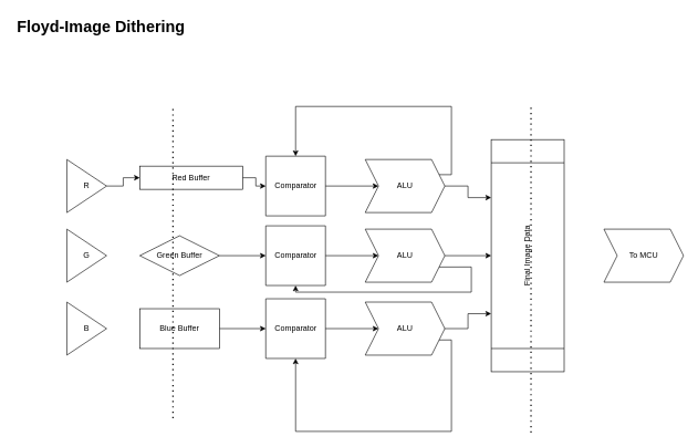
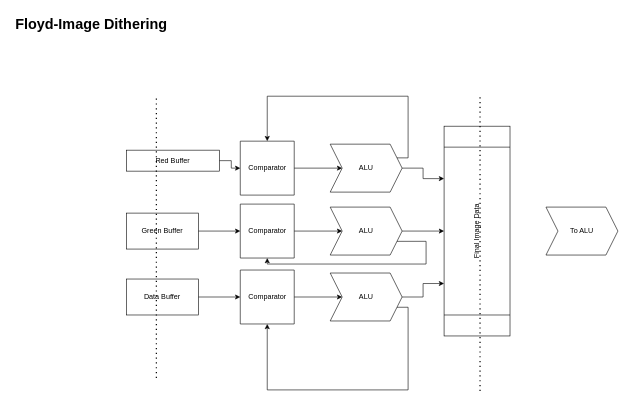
  <mxCell id="0" />
  <mxCell id="1" parent="0" />
- <mxCell id="2" value="" style="edgeStyle=orthogonalEdgeStyle;rounded=0;orthogonalLoop=1;jettySize=auto;html=1;" parent="1" source="3" target="8" edge="1"><mxGeometry relative="1" as="geometry" /></mxCell>
- <mxCell id="3" value="R" style="triangle;whiteSpace=wrap;html=1;" parent="1" vertex="1"><mxGeometry x="100" y="240" width="60" height="80" as="geometry" /></mxCell>
  <mxCell id="4" value="" style="swimlane;startSize=0;" parent="1" vertex="1"><mxGeometry x="400" y="235" width="90" height="90" as="geometry" /></mxCell>
  <mxCell id="5" value="Comparator" style="text;html=1;align=center;verticalAlign=middle;resizable=0;points=[];autosize=1;strokeColor=none;fillColor=none;" parent="4" vertex="1"><mxGeometry y="30" width="90" height="30" as="geometry" /></mxCell>
  <mxCell id="6" value="" style="edgeStyle=orthogonalEdgeStyle;rounded=0;orthogonalLoop=1;jettySize=auto;html=1;entryX=0;entryY=0.5;entryDx=0;entryDy=0;" parent="1" source="5" target="32" edge="1"><mxGeometry relative="1" as="geometry"><mxPoint x="550" y="280" as="targetPoint" /></mxGeometry></mxCell>
  <mxCell id="7" value="" style="edgeStyle=orthogonalEdgeStyle;rounded=0;orthogonalLoop=1;jettySize=auto;html=1;" parent="1" source="8" target="5" edge="1"><mxGeometry relative="1" as="geometry" /></mxCell>
  <mxCell id="8" value="Red Buffer" style="whiteSpace=wrap;html=1;" parent="1" vertex="1"><mxGeometry x="210" y="250" width="155" height="35" as="geometry" /></mxCell>
  <mxCell id="9" value="&lt;h1&gt;Floyd-Image Dithering&lt;/h1&gt;" style="text;html=1;strokeColor=none;fillColor=none;spacing=5;spacingTop=-20;whiteSpace=wrap;overflow=hidden;rounded=0;" parent="1" vertex="1"><mxGeometry y="20" width="370" height="120" as="geometry" x="20" /></mxCell>
- <mxCell id="10" value="G" style="triangle;whiteSpace=wrap;html=1;" vertex="1" parent="1"><mxGeometry x="100" y="345" width="60" height="80" as="geometry" /></mxCell>
  <mxCell id="11" value="" style="swimlane;startSize=0;" vertex="1" parent="1"><mxGeometry x="400" y="340" width="90" height="90" as="geometry" /></mxCell>
  <mxCell id="12" value="Comparator" style="text;html=1;align=center;verticalAlign=middle;resizable=0;points=[];autosize=1;strokeColor=none;fillColor=none;" vertex="1" parent="11"><mxGeometry y="30" width="90" height="30" as="geometry" /></mxCell>
  <mxCell id="13" value="" style="edgeStyle=orthogonalEdgeStyle;rounded=0;orthogonalLoop=1;jettySize=auto;html=1;entryX=0;entryY=0.5;entryDx=0;entryDy=0;" edge="1" parent="1" source="12" target="29"><mxGeometry relative="1" as="geometry"><mxPoint x="530" y="390" as="targetPoint" /></mxGeometry></mxCell>
  <mxCell id="14" value="" style="edgeStyle=orthogonalEdgeStyle;rounded=0;orthogonalLoop=1;jettySize=auto;html=1;" edge="1" parent="1" source="15" target="12"><mxGeometry relative="1" as="geometry" /></mxCell>
- <mxCell id="15" value="Green Buffer" style="rhombus;whiteSpace=wrap;html=1;" vertex="1" parent="1"><mxGeometry x="210" y="355" width="120" height="60" as="geometry" /></mxCell>
- <mxCell id="16" value="B" style="triangle;whiteSpace=wrap;html=1;" vertex="1" parent="1"><mxGeometry x="100" y="455" width="60" height="80" as="geometry" /></mxCell>
+ <mxCell id="15" value="Green Buffer" style="whiteSpace=wrap;html=1;" vertex="1" parent="1"><mxGeometry x="210" y="355" width="120" height="60" as="geometry" /></mxCell>
  <mxCell id="17" value="" style="swimlane;startSize=0;" vertex="1" parent="1"><mxGeometry x="400" y="450" width="90" height="90" as="geometry" /></mxCell>
  <mxCell id="18" value="Comparator" style="text;html=1;align=center;verticalAlign=middle;resizable=0;points=[];autosize=1;strokeColor=none;fillColor=none;" vertex="1" parent="17"><mxGeometry y="30" width="90" height="30" as="geometry" /></mxCell>
  <mxCell id="19" value="" style="edgeStyle=orthogonalEdgeStyle;rounded=0;orthogonalLoop=1;jettySize=auto;html=1;entryX=0;entryY=0.5;entryDx=0;entryDy=0;" edge="1" parent="1" source="18" target="26"><mxGeometry relative="1" as="geometry"><mxPoint x="565" y="495" as="targetPoint" /></mxGeometry></mxCell>
  <mxCell id="20" value="" style="edgeStyle=orthogonalEdgeStyle;rounded=0;orthogonalLoop=1;jettySize=auto;html=1;" edge="1" parent="1" source="21" target="18"><mxGeometry relative="1" as="geometry" /></mxCell>
- <mxCell id="21" value="Blue Buffer" style="whiteSpace=wrap;html=1;" vertex="1" parent="1"><mxGeometry x="210" y="465" width="120" height="60" as="geometry" /></mxCell>
+ <mxCell id="21" value="Data Buffer" style="whiteSpace=wrap;html=1;" vertex="1" parent="1"><mxGeometry x="210" y="465" width="120" height="60" as="geometry" /></mxCell>
  <mxCell id="22" value="Final Image Data" style="shape=process;whiteSpace=wrap;html=1;backgroundOutline=1;rotation=-90;" vertex="1" parent="1"><mxGeometry x="620" y="330" width="350" height="110" as="geometry" /></mxCell>
- <mxCell id="23" value="To MCU" style="shape=step;perimeter=stepPerimeter;whiteSpace=wrap;html=1;fixedSize=1;" vertex="1" parent="1"><mxGeometry x="910" y="345" width="120" height="80" as="geometry" /></mxCell>
+ <mxCell id="23" value="To ALU" style="shape=step;perimeter=stepPerimeter;whiteSpace=wrap;html=1;fixedSize=1;" vertex="1" parent="1"><mxGeometry x="910" y="345" width="120" height="80" as="geometry" /></mxCell>
  <mxCell id="24" style="edgeStyle=orthogonalEdgeStyle;rounded=0;orthogonalLoop=1;jettySize=auto;html=1;exitX=1;exitY=0.5;exitDx=0;exitDy=0;entryX=0.25;entryY=0;entryDx=0;entryDy=0;" edge="1" parent="1" source="26" target="22"><mxGeometry relative="1" as="geometry" /></mxCell>
  <mxCell id="25" style="edgeStyle=orthogonalEdgeStyle;rounded=0;orthogonalLoop=1;jettySize=auto;html=1;exitX=1;exitY=0.75;exitDx=0;exitDy=0;entryX=0.5;entryY=1;entryDx=0;entryDy=0;" edge="1" parent="1" source="26" target="17"><mxGeometry relative="1" as="geometry"><mxPoint x="690" y="620" as="targetPoint" /><Array as="points"><mxPoint x="680" y="512" /><mxPoint x="680" y="650" /><mxPoint x="445" y="650" /></Array></mxGeometry></mxCell>
  <mxCell id="26" value="ALU" style="shape=step;perimeter=stepPerimeter;whiteSpace=wrap;html=1;fixedSize=1;" vertex="1" parent="1"><mxGeometry x="550" y="455" width="120" height="80" as="geometry" /></mxCell>
  <mxCell id="27" style="edgeStyle=orthogonalEdgeStyle;rounded=0;orthogonalLoop=1;jettySize=auto;html=1;exitX=1;exitY=0.5;exitDx=0;exitDy=0;" edge="1" parent="1" source="29" target="22"><mxGeometry relative="1" as="geometry" /></mxCell>
  <mxCell id="28" style="edgeStyle=orthogonalEdgeStyle;rounded=0;orthogonalLoop=1;jettySize=auto;html=1;exitX=1;exitY=0.75;exitDx=0;exitDy=0;entryX=0.5;entryY=1;entryDx=0;entryDy=0;" edge="1" parent="1" source="29" target="11"><mxGeometry relative="1" as="geometry"><Array as="points"><mxPoint x="710" y="402" /><mxPoint x="710" y="440" /><mxPoint x="445" y="440" /></Array></mxGeometry></mxCell>
  <mxCell id="29" value="ALU" style="shape=step;perimeter=stepPerimeter;whiteSpace=wrap;html=1;fixedSize=1;" vertex="1" parent="1"><mxGeometry x="550" y="345" width="120" height="80" as="geometry" /></mxCell>
  <mxCell id="30" style="edgeStyle=orthogonalEdgeStyle;rounded=0;orthogonalLoop=1;jettySize=auto;html=1;exitX=1;exitY=0.5;exitDx=0;exitDy=0;entryX=0.75;entryY=0;entryDx=0;entryDy=0;" edge="1" parent="1" source="32" target="22"><mxGeometry relative="1" as="geometry" /></mxCell>
  <mxCell id="31" style="edgeStyle=orthogonalEdgeStyle;rounded=0;orthogonalLoop=1;jettySize=auto;html=1;exitX=1;exitY=0.25;exitDx=0;exitDy=0;entryX=0.5;entryY=0;entryDx=0;entryDy=0;" edge="1" parent="1" source="32" target="4"><mxGeometry relative="1" as="geometry"><Array as="points"><mxPoint x="680" y="263" /><mxPoint x="680" y="160" /><mxPoint x="445" y="160" /></Array></mxGeometry></mxCell>
  <mxCell id="32" value="ALU" style="shape=step;perimeter=stepPerimeter;whiteSpace=wrap;html=1;fixedSize=1;" vertex="1" parent="1"><mxGeometry x="550" y="240" width="120" height="80" as="geometry" /></mxCell>
  <mxCell id="33" value="" style="endArrow=none;dashed=1;html=1;dashPattern=1 3;strokeWidth=2;rounded=0;" edge="1" parent="1"><mxGeometry width="50" height="50" relative="1" as="geometry"><mxPoint x="260" y="630" as="sourcePoint" /><mxPoint x="260" y="160" as="targetPoint" /></mxGeometry></mxCell>
  <mxCell id="34" value="" style="endArrow=none;dashed=1;html=1;dashPattern=1 3;strokeWidth=2;rounded=0;" edge="1" parent="1"><mxGeometry width="50" height="50" relative="1" as="geometry"><mxPoint x="800" y="651.71" as="sourcePoint" /><mxPoint x="800" y="159.999" as="targetPoint" /></mxGeometry></mxCell>
